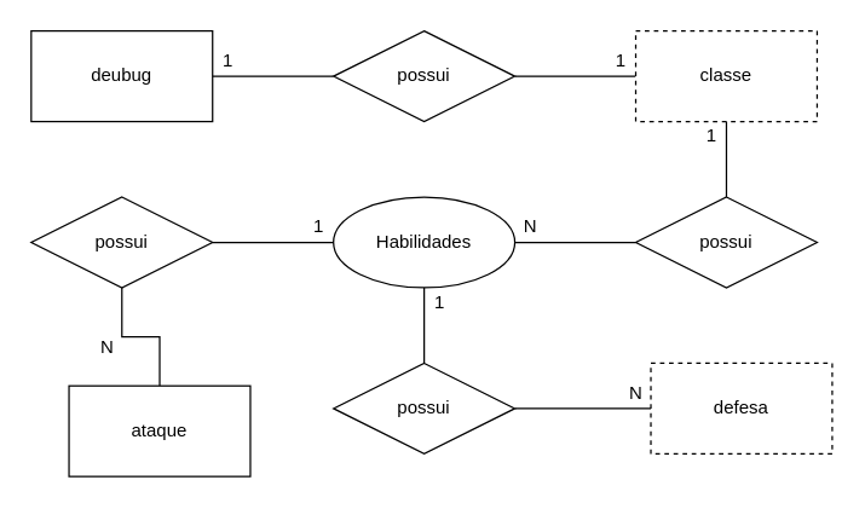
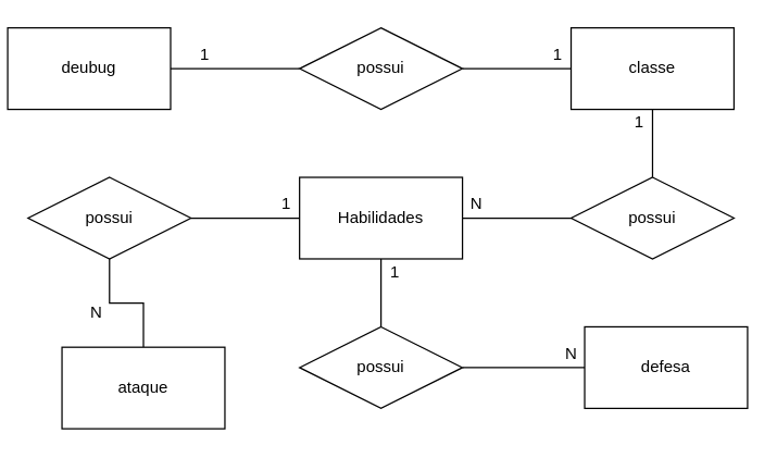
  <mxCell id="0" />
  <mxCell id="1" parent="0" />
  <mxCell id="2" style="edgeStyle=orthogonalEdgeStyle;rounded=0;orthogonalLoop=1;jettySize=auto;html=1;entryX=0;entryY=0.5;entryDx=0;entryDy=0;endArrow=none;endFill=0;" edge="1" parent="1" source="3" target="5"><mxGeometry relative="1" as="geometry" /></mxCell>
- <mxCell id="3" value="deubug" style="rounded=0;whiteSpace=wrap;html=1;" vertex="1" parent="1"><mxGeometry x="20" y="20" width="120" height="60" as="geometry" /></mxCell>
+ <mxCell id="3" value="deubug" style="rounded=0;whiteSpace=wrap;html=1;" vertex="1" parent="1"><mxGeometry x="5" y="20" width="120" height="60" as="geometry" /></mxCell>
  <mxCell id="4" style="edgeStyle=orthogonalEdgeStyle;rounded=0;orthogonalLoop=1;jettySize=auto;html=1;entryX=0;entryY=0.5;entryDx=0;entryDy=0;endArrow=none;endFill=0;" edge="1" parent="1" source="5" target="6"><mxGeometry relative="1" as="geometry" /></mxCell>
  <mxCell id="5" value="possui" style="shape=rhombus;perimeter=rhombusPerimeter;whiteSpace=wrap;html=1;align=center;" vertex="1" parent="1"><mxGeometry x="220" y="20" width="120" height="60" as="geometry" /></mxCell>
- <mxCell id="6" value="classe" style="rounded=0;whiteSpace=wrap;html=1;dashed=1;" vertex="1" parent="1"><mxGeometry x="420" y="20" width="120" height="60" as="geometry" /></mxCell>
+ <mxCell id="6" value="classe" style="rounded=0;whiteSpace=wrap;html=1;" vertex="1" parent="1"><mxGeometry x="420" y="20" width="120" height="60" as="geometry" /></mxCell>
  <mxCell id="7" value="1" style="text;html=1;align=center;verticalAlign=middle;resizable=0;points=[];autosize=1;strokeColor=none;" vertex="1" parent="1"><mxGeometry x="140" y="30" width="20" height="20" as="geometry" /></mxCell>
  <mxCell id="8" value="1" style="text;html=1;align=center;verticalAlign=middle;resizable=0;points=[];autosize=1;strokeColor=none;" vertex="1" parent="1"><mxGeometry x="400" y="30" width="20" height="20" as="geometry" /></mxCell>
  <mxCell id="9" style="edgeStyle=orthogonalEdgeStyle;rounded=0;orthogonalLoop=1;jettySize=auto;html=1;entryX=1;entryY=0.5;entryDx=0;entryDy=0;endArrow=none;endFill=0;" edge="1" parent="1" source="11" target="14"><mxGeometry relative="1" as="geometry" /></mxCell>
  <mxCell id="10" style="edgeStyle=orthogonalEdgeStyle;rounded=0;orthogonalLoop=1;jettySize=auto;html=1;entryX=0.5;entryY=1;entryDx=0;entryDy=0;endArrow=none;endFill=0;" edge="1" parent="1" source="11" target="6"><mxGeometry relative="1" as="geometry" /></mxCell>
  <mxCell id="11" value="possui" style="shape=rhombus;perimeter=rhombusPerimeter;whiteSpace=wrap;html=1;align=center;" vertex="1" parent="1"><mxGeometry x="420" y="130" width="120" height="60" as="geometry" /></mxCell>
  <mxCell id="12" style="edgeStyle=orthogonalEdgeStyle;rounded=0;orthogonalLoop=1;jettySize=auto;html=1;endArrow=none;endFill=0;" edge="1" parent="1" source="14" target="18"><mxGeometry relative="1" as="geometry" /></mxCell>
  <mxCell id="13" style="edgeStyle=orthogonalEdgeStyle;rounded=0;orthogonalLoop=1;jettySize=auto;html=1;entryX=0.5;entryY=0;entryDx=0;entryDy=0;endArrow=none;endFill=0;" edge="1" parent="1" source="14" target="20"><mxGeometry relative="1" as="geometry" /></mxCell>
- <mxCell id="14" value="Habilidades" style="ellipse;whiteSpace=wrap;html=1;" vertex="1" parent="1"><mxGeometry x="220" y="130" width="120" height="60" as="geometry" /></mxCell>
+ <mxCell id="14" value="Habilidades" style="rounded=0;whiteSpace=wrap;html=1;" vertex="1" parent="1"><mxGeometry x="220" y="130" width="120" height="60" as="geometry" /></mxCell>
  <mxCell id="15" value="N" style="text;html=1;align=center;verticalAlign=middle;resizable=0;points=[];autosize=1;strokeColor=none;" vertex="1" parent="1"><mxGeometry x="340" y="140" width="20" height="20" as="geometry" /></mxCell>
  <mxCell id="16" value="1" style="text;html=1;align=center;verticalAlign=middle;resizable=0;points=[];autosize=1;strokeColor=none;" vertex="1" parent="1"><mxGeometry x="460" y="80" width="20" height="20" as="geometry" /></mxCell>
  <mxCell id="17" style="edgeStyle=orthogonalEdgeStyle;rounded=0;orthogonalLoop=1;jettySize=auto;html=1;entryX=0.5;entryY=0;entryDx=0;entryDy=0;endArrow=none;endFill=0;" edge="1" parent="1" source="18" target="21"><mxGeometry relative="1" as="geometry" /></mxCell>
  <mxCell id="18" value="possui" style="shape=rhombus;perimeter=rhombusPerimeter;whiteSpace=wrap;html=1;align=center;" vertex="1" parent="1"><mxGeometry x="20" y="130" width="120" height="60" as="geometry" /></mxCell>
  <mxCell id="19" style="edgeStyle=orthogonalEdgeStyle;rounded=0;orthogonalLoop=1;jettySize=auto;html=1;entryX=0;entryY=0.5;entryDx=0;entryDy=0;endArrow=none;endFill=0;" edge="1" parent="1" source="20" target="22"><mxGeometry relative="1" as="geometry" /></mxCell>
  <mxCell id="20" value="possui" style="shape=rhombus;perimeter=rhombusPerimeter;whiteSpace=wrap;html=1;align=center;" vertex="1" parent="1"><mxGeometry x="220" y="240" width="120" height="60" as="geometry" /></mxCell>
  <mxCell id="21" value="ataque" style="rounded=0;whiteSpace=wrap;html=1;" vertex="1" parent="1"><mxGeometry x="45" y="255" width="120" height="60" as="geometry" /></mxCell>
- <mxCell id="22" value="defesa" style="rounded=0;whiteSpace=wrap;html=1;dashed=1;" vertex="1" parent="1"><mxGeometry x="430" y="240" width="120" height="60" as="geometry" /></mxCell>
+ <mxCell id="22" value="defesa" style="rounded=0;whiteSpace=wrap;html=1;" vertex="1" parent="1"><mxGeometry x="430" y="240" width="120" height="60" as="geometry" /></mxCell>
  <mxCell id="23" value="1" style="text;html=1;align=center;verticalAlign=middle;resizable=0;points=[];autosize=1;strokeColor=none;" vertex="1" parent="1"><mxGeometry x="200" y="140" width="20" height="20" as="geometry" /></mxCell>
  <mxCell id="24" value="N" style="text;html=1;align=center;verticalAlign=middle;resizable=0;points=[];autosize=1;strokeColor=none;" vertex="1" parent="1"><mxGeometry x="60" y="220" width="20" height="20" as="geometry" /></mxCell>
  <mxCell id="25" value="1" style="text;html=1;align=center;verticalAlign=middle;resizable=0;points=[];autosize=1;strokeColor=none;" vertex="1" parent="1"><mxGeometry x="280" y="190" width="20" height="20" as="geometry" /></mxCell>
  <mxCell id="26" value="N" style="text;html=1;align=center;verticalAlign=middle;resizable=0;points=[];autosize=1;strokeColor=none;" vertex="1" parent="1"><mxGeometry x="410" y="250" width="20" height="20" as="geometry" /></mxCell>
